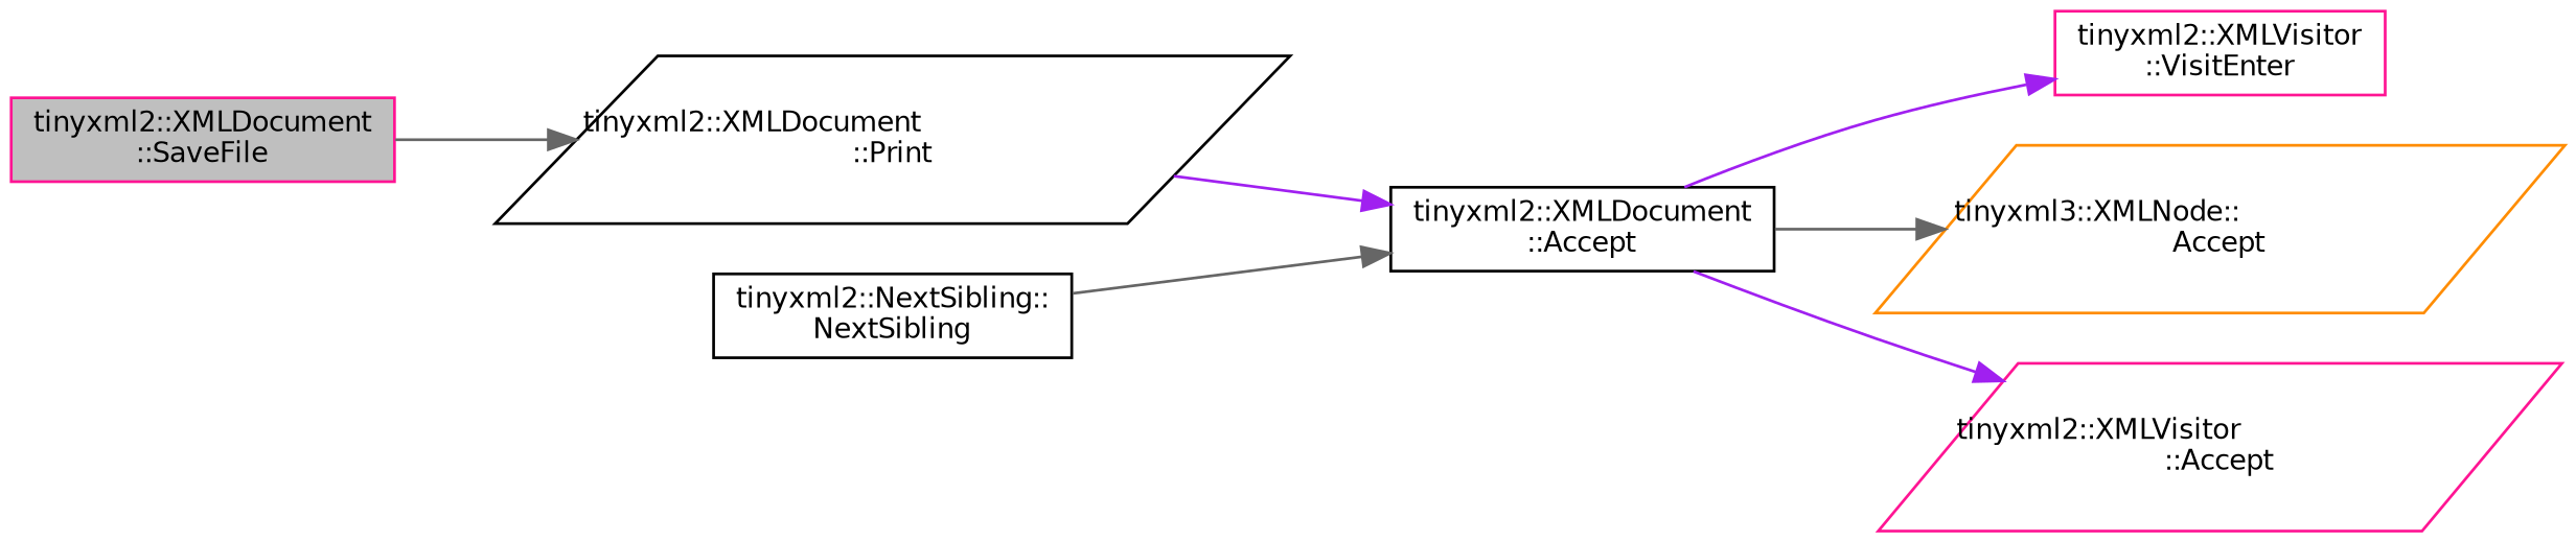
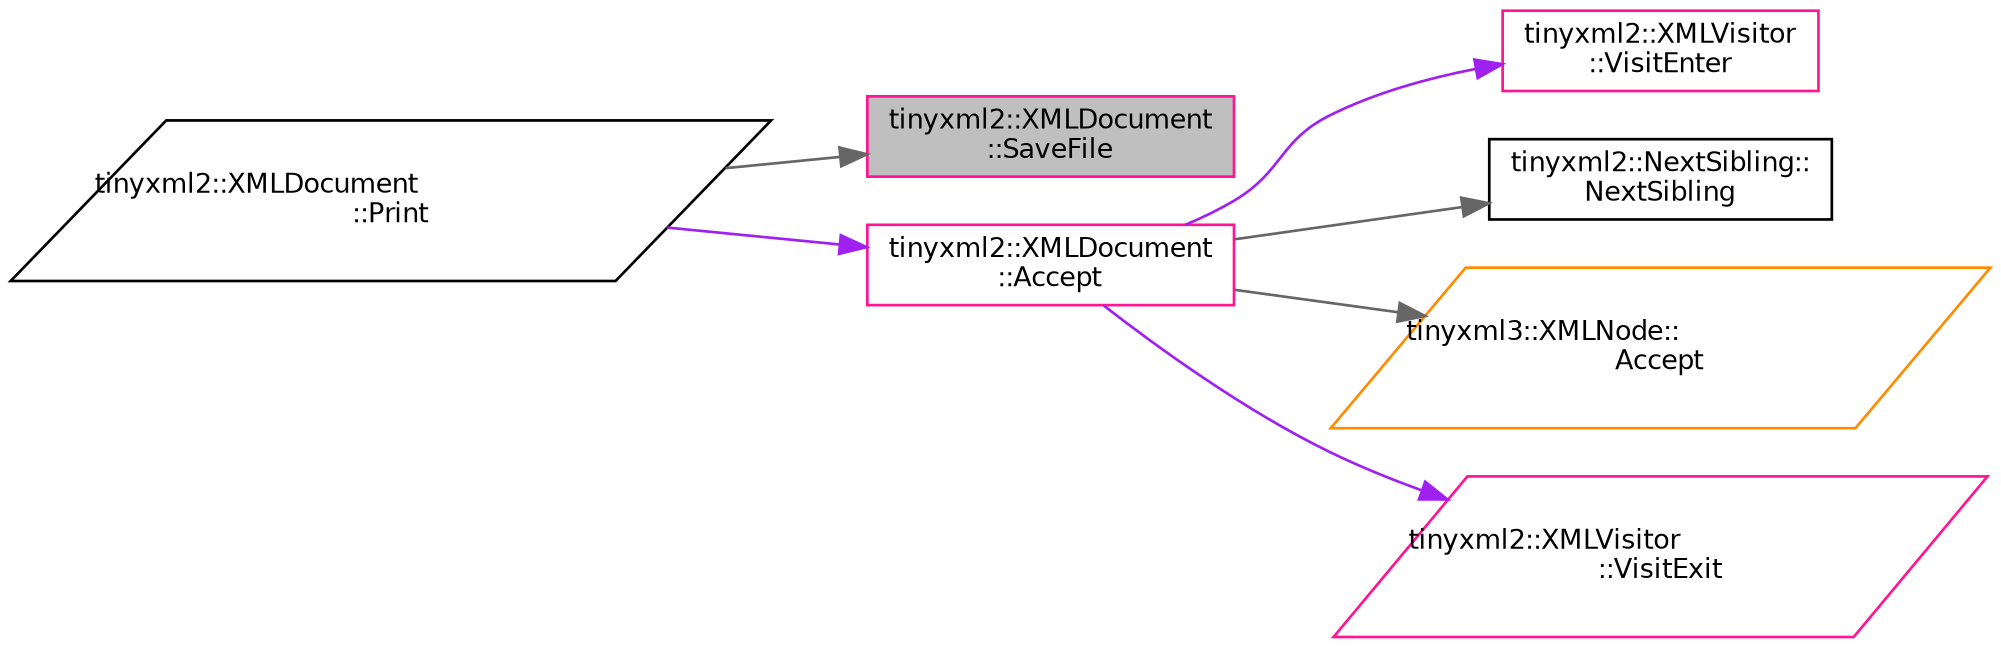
  digraph {
    rankdir=LR
    node [color=deeppink fillcolor=white fontname=Helvetica fontsize=10 shape=box style=filled]
    edge [color=gray40 fontname=Helvetica fontsize=10 labelfontname=Helvetica labelfontsize=10 style=solid]
    n1 [fillcolor=grey75 fontcolor=black height=0.2 label="tinyxml2::XMLDocument\l::SaveFile" width=0.4]
    n2 [color=black height=0.2 label="tinyxml2::XMLDocument\l::Print" shape=parallelogram width=0.4]
-   n3 [color=black height=0.2 label="tinyxml2::XMLDocument\l::Accept" width=0.4]
+   n3 [height=0.2 label="tinyxml2::XMLDocument\l::Accept" width=0.4]
    n4 [height=0.2 label="tinyxml2::XMLVisitor\l::VisitEnter" width=0.4]
    n5 [color=black height=0.2 label="tinyxml2::NextSibling::\lNextSibling" width=0.4]
    n6 [color=darkorange height=0.2 label="tinyxml3::XMLNode::\lAccept" shape=parallelogram width=0.4]
-   n7 [height=0.2 label="tinyxml2::XMLVisitor\l::Accept" shape=parallelogram width=0.4]
-   n1 -> n2
+   n7 [height=0.2 label="tinyxml2::XMLVisitor\l::VisitExit" shape=parallelogram width=0.4]
+   n2 -> n1
    n2 -> n3 [color=purple]
    n3 -> n4 [color=purple]
-   n5 -> n3
+   n3 -> n5
    n3 -> n6
    n3 -> n7 [color=purple]
  }
